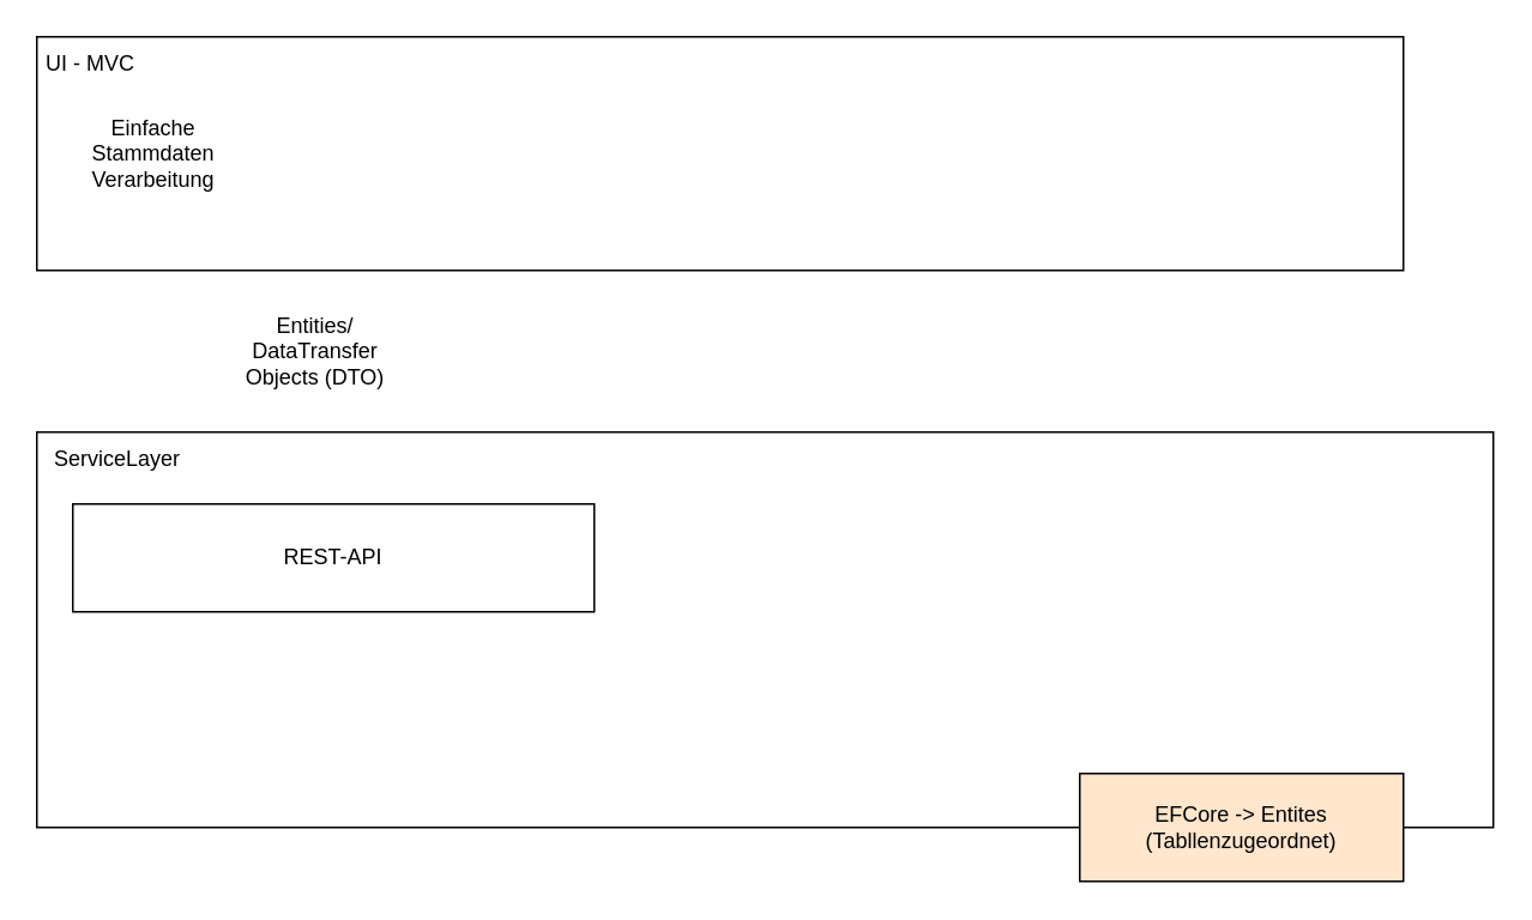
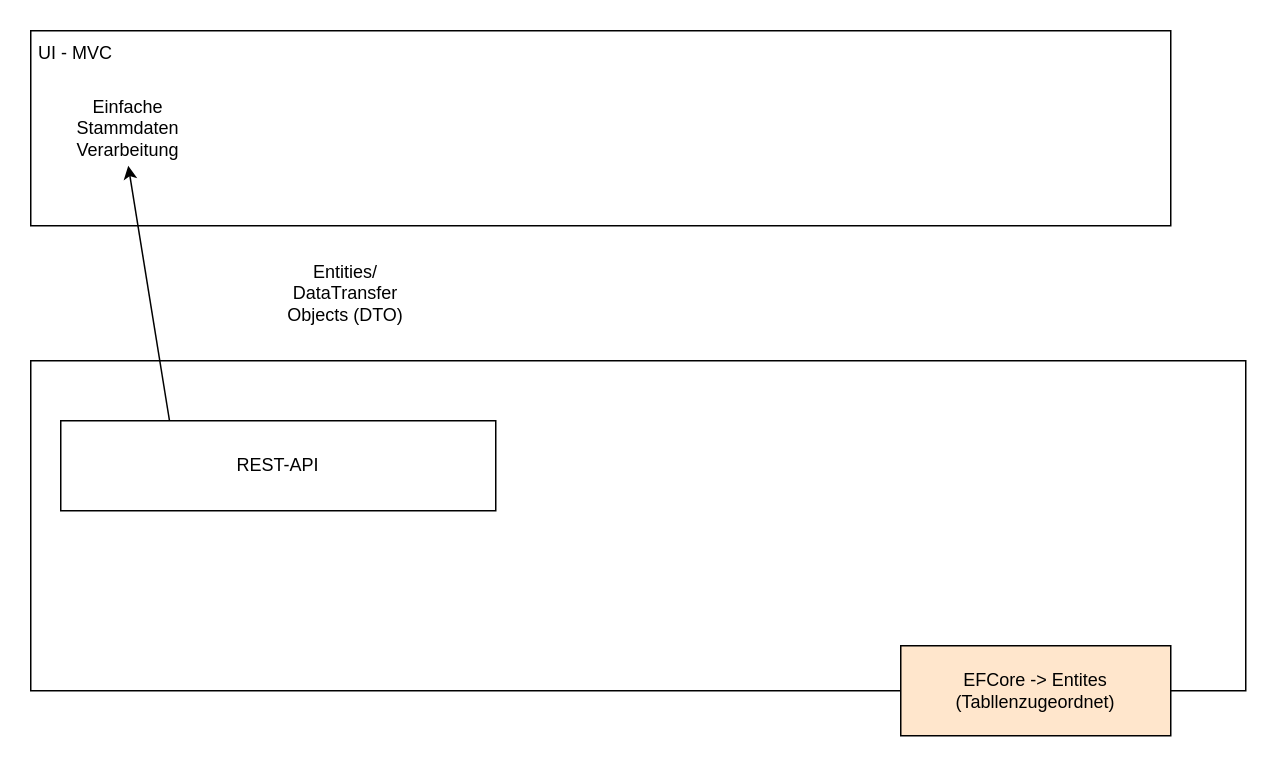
  <mxCell id="0" />
  <mxCell id="1" parent="0" />
  <mxCell id="2" value="" style="rounded=0;whiteSpace=wrap;html=1;" vertex="1" parent="1"><mxGeometry x="20" y="240" width="810" height="220" as="geometry" /></mxCell>
- <mxCell id="3" value="ServiceLayer" style="text;html=1;strokeColor=none;fillColor=none;align=center;verticalAlign=middle;whiteSpace=wrap;rounded=0;" vertex="1" parent="1"><mxGeometry x="20" y="240" width="90" height="30" as="geometry" /></mxCell>
  <mxCell id="4" value="REST-API" style="rounded=0;whiteSpace=wrap;html=1;" vertex="1" parent="1"><mxGeometry x="40" y="280" width="290" height="60" as="geometry" /></mxCell>
  <mxCell id="5" value="EFCore -&amp;gt; Entites (Tabllenzugeordnet)" style="rounded=0;whiteSpace=wrap;html=1;fillColor=#ffe6cc;" vertex="1" parent="1"><mxGeometry x="600" y="430" width="180" height="60" as="geometry" /></mxCell>
  <mxCell id="6" value="" style="rounded=0;whiteSpace=wrap;html=1;" vertex="1" parent="1"><mxGeometry x="20" y="20" width="760" height="130" as="geometry" /></mxCell>
  <mxCell id="7" value="UI - MVC" style="text;html=1;strokeColor=none;fillColor=none;align=center;verticalAlign=middle;whiteSpace=wrap;rounded=0;" vertex="1" parent="1"><mxGeometry x="20" y="20" width="60" height="30" as="geometry" /></mxCell>
  <mxCell id="8" value="Einfache Stammdaten Verarbeitung" style="text;html=1;strokeColor=none;fillColor=none;align=center;verticalAlign=middle;whiteSpace=wrap;rounded=0;" vertex="1" parent="1"><mxGeometry x="30" y="60" width="110" height="50" as="geometry" /></mxCell>
- <mxCell id="10" value="Entities/ DataTransfer Objects (DTO)" style="text;html=1;strokeColor=none;fillColor=none;align=center;verticalAlign=middle;whiteSpace=wrap;rounded=0;" vertex="1" parent="1"><mxGeometry x="120" y="180" width="110" height="30" as="geometry" /></mxCell>
+ <mxCell id="9" value="" style="endArrow=classic;html=1;rounded=0;exitX=0.25;exitY=0;exitDx=0;exitDy=0;entryX=0.5;entryY=1;entryDx=0;entryDy=0;" edge="1" parent="1" source="4" target="8"><mxGeometry width="50" height="50" relative="1" as="geometry"><mxPoint x="400" y="240" as="sourcePoint" /><mxPoint x="450" y="190" as="targetPoint" /></mxGeometry></mxCell>
+ <mxCell id="10" value="Entities/ DataTransfer Objects (DTO)" style="text;html=1;strokeColor=none;fillColor=none;align=center;verticalAlign=middle;whiteSpace=wrap;rounded=0;" vertex="1" parent="1"><mxGeometry x="175" y="180" width="110" height="30" as="geometry" /></mxCell>
